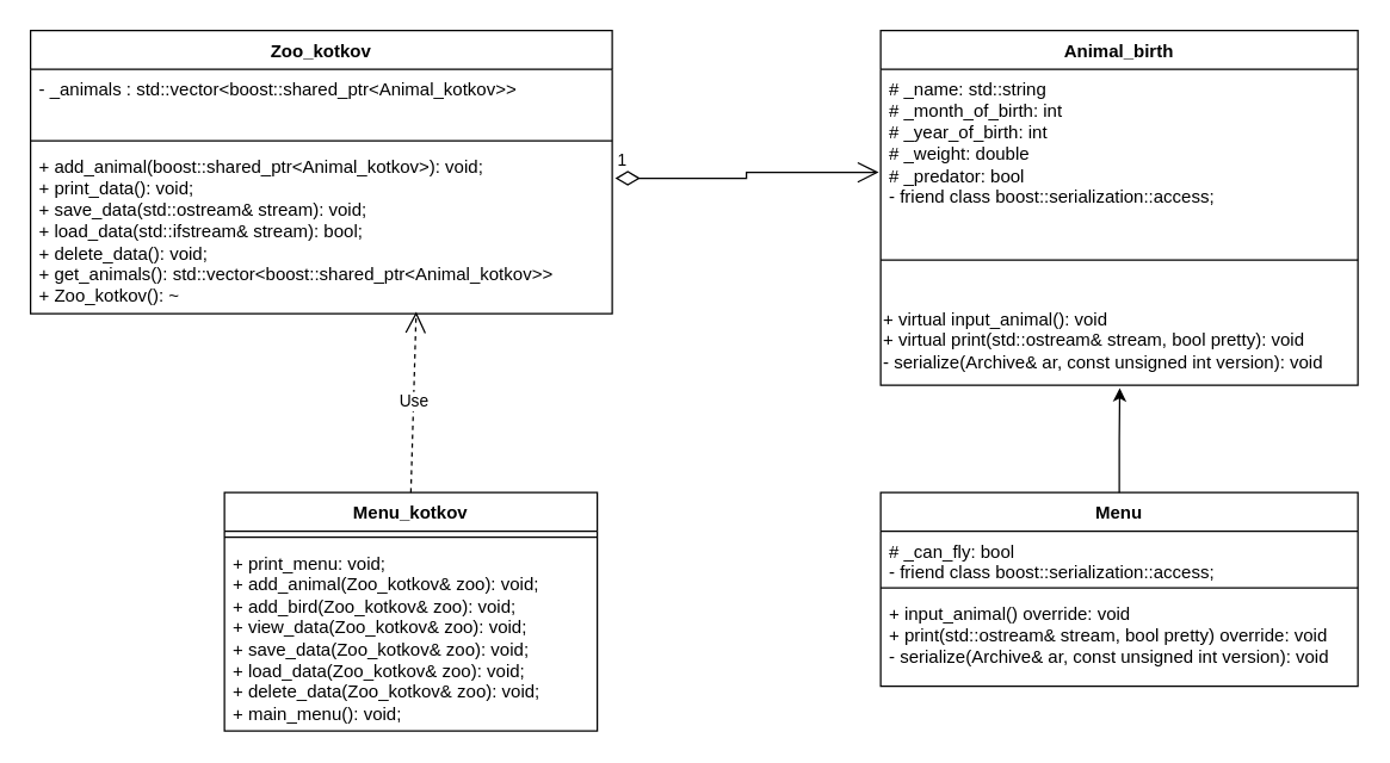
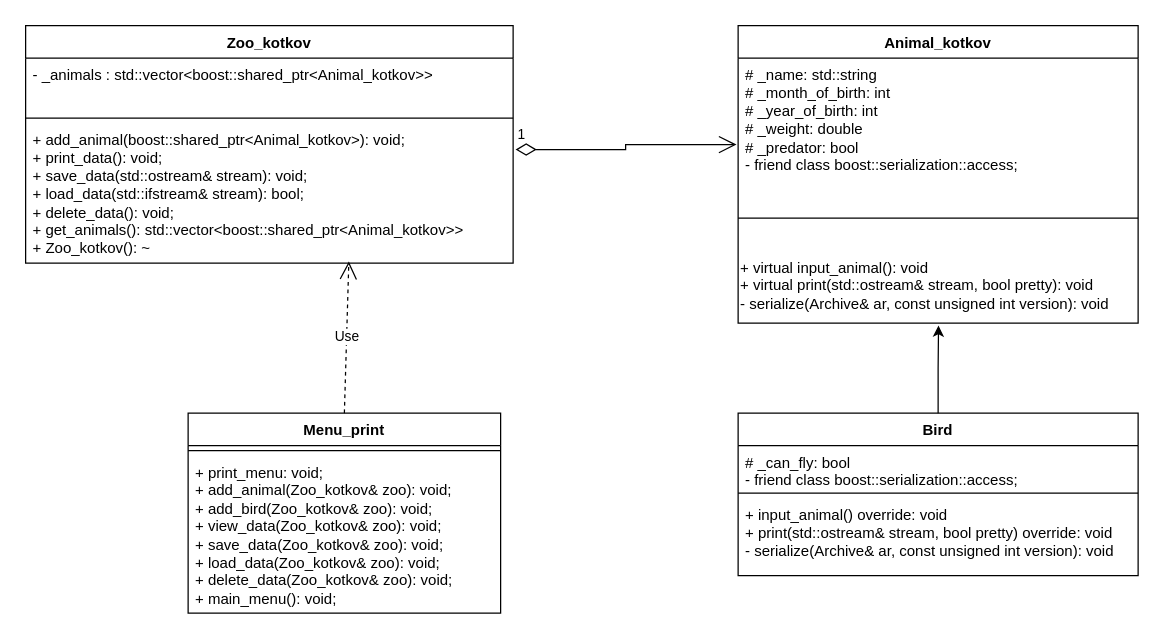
  <mxCell id="0" />
  <mxCell id="1" parent="0" />
- <mxCell id="2" value="Animal_birth" style="swimlane;fontStyle=1;align=center;verticalAlign=top;childLayout=stackLayout;horizontal=1;startSize=26;horizontalStack=0;resizeParent=1;resizeParentMax=0;resizeLast=0;collapsible=1;marginBottom=0;whiteSpace=wrap;html=1;" vertex="1" parent="1"><mxGeometry x="590" y="20" width="320" height="238" as="geometry" /></mxCell>
+ <mxCell id="2" value="Animal_kotkov" style="swimlane;fontStyle=1;align=center;verticalAlign=top;childLayout=stackLayout;horizontal=1;startSize=26;horizontalStack=0;resizeParent=1;resizeParentMax=0;resizeLast=0;collapsible=1;marginBottom=0;whiteSpace=wrap;html=1;" vertex="1" parent="1"><mxGeometry x="590" y="20" width="320" height="238" as="geometry" /></mxCell>
  <mxCell id="3" value="# _name: std::string&lt;div&gt;# _month_of_birth: int&lt;/div&gt;&lt;div&gt;# _year_of_birth: int&lt;/div&gt;&lt;div&gt;# _weight: double&lt;/div&gt;&lt;div&gt;# _predator: bool&lt;/div&gt;&lt;div&gt;-&amp;nbsp;friend class boost::serialization::access;&lt;/div&gt;" style="text;strokeColor=none;fillColor=none;align=left;verticalAlign=top;spacingLeft=4;spacingRight=4;overflow=hidden;rotatable=0;points=[[0,0.5],[1,0.5]];portConstraint=eastwest;whiteSpace=wrap;html=1;" vertex="1" parent="2"><mxGeometry y="26" width="320" height="104" as="geometry" /></mxCell>
  <mxCell id="4" value="" style="line;strokeWidth=1;fillColor=none;align=left;verticalAlign=middle;spacingTop=-1;spacingLeft=3;spacingRight=3;rotatable=0;labelPosition=right;points=[];portConstraint=eastwest;strokeColor=inherit;" vertex="1" parent="2"><mxGeometry y="130" width="320" height="48" as="geometry" /></mxCell>
  <mxCell id="5" value="+ virtual input_animal(): void&lt;div&gt;+ virtual print(std::ostream&amp;amp; stream, bool pretty): void&lt;/div&gt;&lt;div&gt;- serialize(Archive&amp;amp; ar, const unsigned int version): void&lt;/div&gt;" style="text;html=1;align=left;verticalAlign=middle;resizable=0;points=[];autosize=1;strokeColor=none;fillColor=none;" vertex="1" parent="2"><mxGeometry y="178" width="320" height="60" as="geometry" /></mxCell>
- <mxCell id="6" value="Menu" style="swimlane;fontStyle=1;align=center;verticalAlign=top;childLayout=stackLayout;horizontal=1;startSize=26;horizontalStack=0;resizeParent=1;resizeParentMax=0;resizeLast=0;collapsible=1;marginBottom=0;whiteSpace=wrap;html=1;" vertex="1" parent="1"><mxGeometry x="590" y="330" width="320" height="130" as="geometry" /></mxCell>
+ <mxCell id="6" value="Bird" style="swimlane;fontStyle=1;align=center;verticalAlign=top;childLayout=stackLayout;horizontal=1;startSize=26;horizontalStack=0;resizeParent=1;resizeParentMax=0;resizeLast=0;collapsible=1;marginBottom=0;whiteSpace=wrap;html=1;" vertex="1" parent="1"><mxGeometry x="590" y="330" width="320" height="130" as="geometry" /></mxCell>
  <mxCell id="7" value="# _can_fly: bool&lt;div&gt;-&amp;nbsp;friend class boost::serialization::access;&lt;/div&gt;" style="text;strokeColor=none;fillColor=none;align=left;verticalAlign=top;spacingLeft=4;spacingRight=4;overflow=hidden;rotatable=0;points=[[0,0.5],[1,0.5]];portConstraint=eastwest;whiteSpace=wrap;html=1;" vertex="1" parent="6"><mxGeometry y="26" width="320" height="34" as="geometry" /></mxCell>
  <mxCell id="8" value="" style="line;strokeWidth=1;fillColor=none;align=left;verticalAlign=middle;spacingTop=-1;spacingLeft=3;spacingRight=3;rotatable=0;labelPosition=right;points=[];portConstraint=eastwest;strokeColor=inherit;" vertex="1" parent="6"><mxGeometry y="60" width="320" height="8" as="geometry" /></mxCell>
  <mxCell id="9" value="+ input_animal() override: void&lt;div&gt;+ print(std::ostream&amp;amp; stream, bool pretty) override: void&lt;/div&gt;&lt;div&gt;&lt;span style=&quot;text-wrap: nowrap;&quot;&gt;- serialize(Archive&amp;amp; ar, const unsigned int version): void&lt;/span&gt;&lt;br&gt;&lt;/div&gt;" style="text;strokeColor=none;fillColor=none;align=left;verticalAlign=top;spacingLeft=4;spacingRight=4;overflow=hidden;rotatable=0;points=[[0,0.5],[1,0.5]];portConstraint=eastwest;whiteSpace=wrap;html=1;" vertex="1" parent="6"><mxGeometry y="68" width="320" height="62" as="geometry" /></mxCell>
  <mxCell id="10" value="Zoo_kotkov" style="swimlane;fontStyle=1;align=center;verticalAlign=top;childLayout=stackLayout;horizontal=1;startSize=26;horizontalStack=0;resizeParent=1;resizeParentMax=0;resizeLast=0;collapsible=1;marginBottom=0;whiteSpace=wrap;html=1;" vertex="1" parent="1"><mxGeometry x="20" y="20" width="390" height="190" as="geometry" /></mxCell>
  <mxCell id="11" value="- _animals : std::vector&amp;lt;boost::shared_ptr&amp;lt;Animal_kotkov&amp;gt;&amp;gt;&lt;div&gt;&lt;br&gt;&lt;/div&gt;" style="text;strokeColor=none;fillColor=none;align=left;verticalAlign=top;spacingLeft=4;spacingRight=4;overflow=hidden;rotatable=0;points=[[0,0.5],[1,0.5]];portConstraint=eastwest;whiteSpace=wrap;html=1;" vertex="1" parent="10"><mxGeometry y="26" width="390" height="44" as="geometry" /></mxCell>
  <mxCell id="12" value="" style="line;strokeWidth=1;fillColor=none;align=left;verticalAlign=middle;spacingTop=-1;spacingLeft=3;spacingRight=3;rotatable=0;labelPosition=right;points=[];portConstraint=eastwest;strokeColor=inherit;" vertex="1" parent="10"><mxGeometry y="70" width="390" height="8" as="geometry" /></mxCell>
  <mxCell id="13" value="+ add_animal(boost::shared_ptr&amp;lt;Animal_kotkov&amp;gt;): void;&lt;div&gt;+ print_data(): void;&lt;/div&gt;&lt;div&gt;+ save_data(std::ostream&amp;amp; stream): void;&lt;/div&gt;&lt;div&gt;+ load_data(std::ifstream&amp;amp; stream): bool;&lt;/div&gt;&lt;div&gt;+ delete_data(): void;&lt;/div&gt;&lt;div&gt;+ get_animals(): std::vector&amp;lt;boost::shared_ptr&amp;lt;Animal_kotkov&amp;gt;&amp;gt;&lt;/div&gt;&lt;div&gt;+ Zoo_kotkov(): ~&lt;/div&gt;" style="text;strokeColor=none;fillColor=none;align=left;verticalAlign=top;spacingLeft=4;spacingRight=4;overflow=hidden;rotatable=0;points=[[0,0.5],[1,0.5]];portConstraint=eastwest;whiteSpace=wrap;html=1;" vertex="1" parent="10"><mxGeometry y="78" width="390" height="112" as="geometry" /></mxCell>
  <mxCell id="14" style="edgeStyle=orthogonalEdgeStyle;rounded=0;orthogonalLoop=1;jettySize=auto;html=1;entryX=0.501;entryY=1.033;entryDx=0;entryDy=0;entryPerimeter=0;" edge="1" parent="1" source="6" target="5"><mxGeometry relative="1" as="geometry" /></mxCell>
  <mxCell id="15" value="1" style="endArrow=open;html=1;endSize=12;startArrow=diamondThin;startSize=14;startFill=0;edgeStyle=orthogonalEdgeStyle;align=left;verticalAlign=bottom;rounded=0;exitX=1.005;exitY=0.189;exitDx=0;exitDy=0;exitPerimeter=0;entryX=-0.004;entryY=0.665;entryDx=0;entryDy=0;entryPerimeter=0;" edge="1" parent="1" source="13" target="3"><mxGeometry x="-1" y="3" relative="1" as="geometry"><mxPoint x="420" y="120" as="sourcePoint" /><mxPoint x="580" y="120" as="targetPoint" /></mxGeometry></mxCell>
- <mxCell id="16" value="Menu_kotkov&lt;div&gt;&lt;br&gt;&lt;/div&gt;" style="swimlane;fontStyle=1;align=center;verticalAlign=top;childLayout=stackLayout;horizontal=1;startSize=26;horizontalStack=0;resizeParent=1;resizeParentMax=0;resizeLast=0;collapsible=1;marginBottom=0;whiteSpace=wrap;html=1;" vertex="1" parent="1"><mxGeometry x="150" y="330" width="250" height="160" as="geometry" /></mxCell>
+ <mxCell id="16" value="Menu_print&lt;div&gt;&lt;br&gt;&lt;/div&gt;" style="swimlane;fontStyle=1;align=center;verticalAlign=top;childLayout=stackLayout;horizontal=1;startSize=26;horizontalStack=0;resizeParent=1;resizeParentMax=0;resizeLast=0;collapsible=1;marginBottom=0;whiteSpace=wrap;html=1;" vertex="1" parent="1"><mxGeometry x="150" y="330" width="250" height="160" as="geometry" /></mxCell>
  <mxCell id="17" value="" style="line;strokeWidth=1;fillColor=none;align=left;verticalAlign=middle;spacingTop=-1;spacingLeft=3;spacingRight=3;rotatable=0;labelPosition=right;points=[];portConstraint=eastwest;strokeColor=inherit;" vertex="1" parent="16"><mxGeometry y="26" width="250" height="8" as="geometry" /></mxCell>
  <mxCell id="18" value="+ print_menu: void;&lt;div&gt;+ add_animal(Zoo_kotkov&amp;amp; zoo): void;&lt;/div&gt;&lt;div&gt;+ add_bird(Zoo_kotkov&amp;amp; zoo): void;&lt;/div&gt;&lt;div&gt;+ view_data(Zoo_kotkov&amp;amp; zoo): void;&lt;/div&gt;&lt;div&gt;+ save_data(Zoo_kotkov&amp;amp; zoo): void;&lt;/div&gt;&lt;div&gt;+ load_data(Zoo_kotkov&amp;amp; zoo): void;&lt;/div&gt;&lt;div&gt;+ delete_data(Zoo_kotkov&amp;amp; zoo): void;&lt;/div&gt;&lt;div&gt;+ main_menu(): void;&lt;/div&gt;" style="text;strokeColor=none;fillColor=none;align=left;verticalAlign=top;spacingLeft=4;spacingRight=4;overflow=hidden;rotatable=0;points=[[0,0.5],[1,0.5]];portConstraint=eastwest;whiteSpace=wrap;html=1;" vertex="1" parent="16"><mxGeometry y="34" width="250" height="126" as="geometry" /></mxCell>
  <mxCell id="19" value="Use" style="endArrow=open;endSize=12;dashed=1;html=1;rounded=0;entryX=0.663;entryY=0.989;entryDx=0;entryDy=0;entryPerimeter=0;exitX=0.5;exitY=0;exitDx=0;exitDy=0;" edge="1" parent="1" source="16" target="13"><mxGeometry width="160" relative="1" as="geometry"><mxPoint x="240" y="280" as="sourcePoint" /><mxPoint x="400" y="280" as="targetPoint" /></mxGeometry></mxCell>
